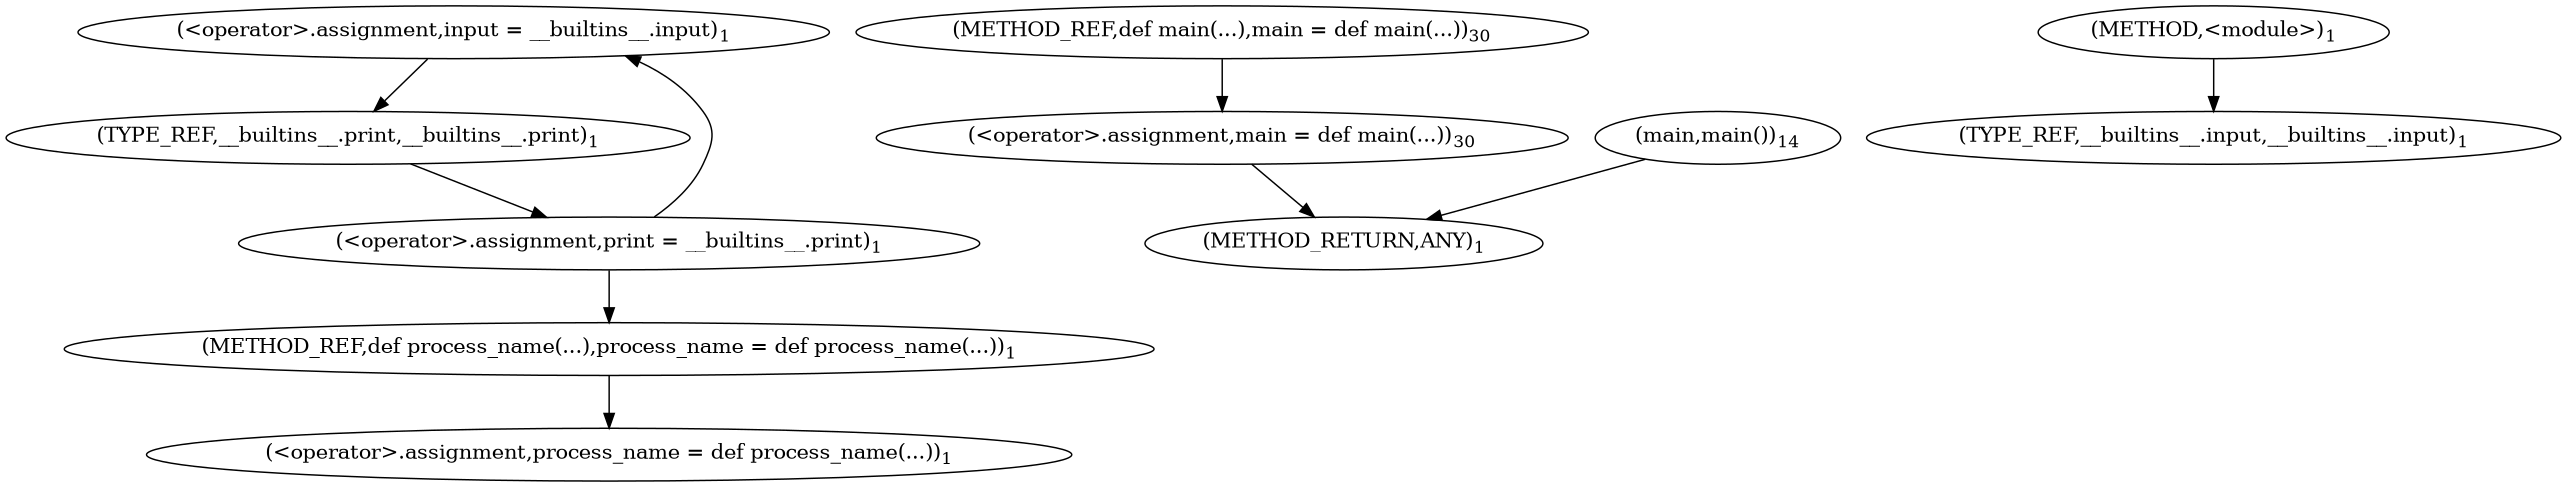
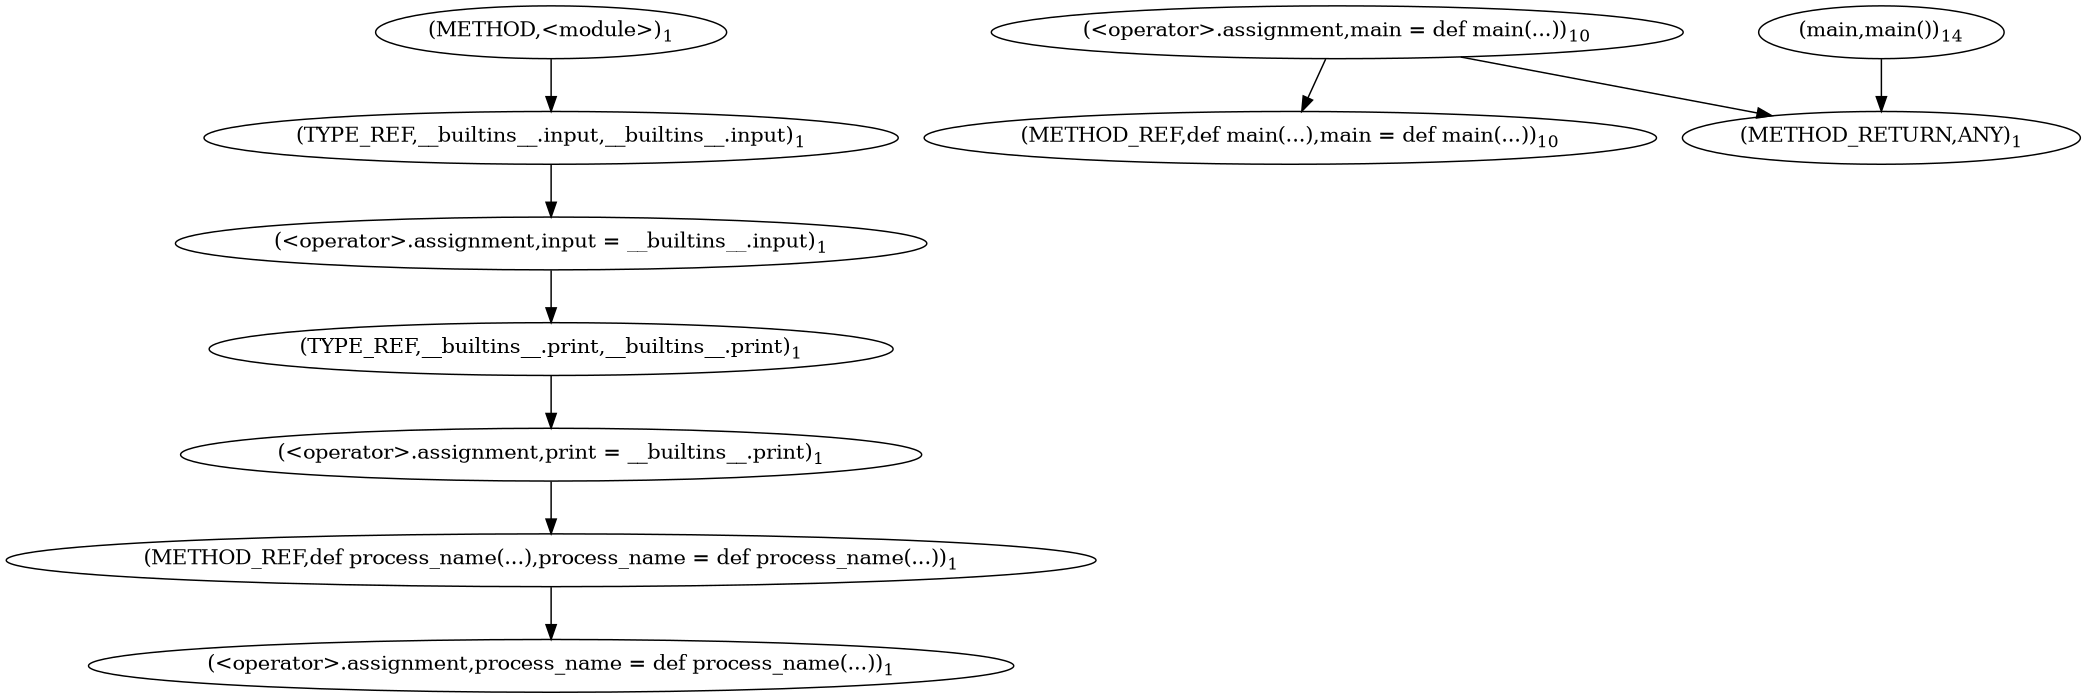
  digraph {
    n1 [label=<(&lt;operator&gt;.assignment,input = __builtins__.input)<SUB>1</SUB>>]
    n2 [label=<(TYPE_REF,__builtins__.print,__builtins__.print)<SUB>1</SUB>>]
    n3 [label=<(&lt;operator&gt;.assignment,print = __builtins__.print)<SUB>1</SUB>>]
    n4 [label=<(METHOD_REF,def process_name(...),process_name = def process_name(...))<SUB>1</SUB>>]
    n5 [label=<(&lt;operator&gt;.assignment,process_name = def process_name(...))<SUB>1</SUB>>]
-   n6 [label=<(METHOD_REF,def main(...),main = def main(...))<SUB>30</SUB>>]
-   n7 [label=<(&lt;operator&gt;.assignment,main = def main(...))<SUB>30</SUB>>]
+   n6 [label=<(METHOD_REF,def main(...),main = def main(...))<SUB>10</SUB>>]
+   n7 [label=<(&lt;operator&gt;.assignment,main = def main(...))<SUB>10</SUB>>]
    n8 [label=<(METHOD_RETURN,ANY)<SUB>1</SUB>>]
    n9 [label=<(main,main())<SUB>14</SUB>>]
    n10 [label=<(TYPE_REF,__builtins__.input,__builtins__.input)<SUB>1</SUB>>]
    n11 [label=<(METHOD,&lt;module&gt;)<SUB>1</SUB>>]
    n1 -> n2
    n2 -> n3
    n3 -> n4
    n4 -> n5
-   n6 -> n7
+   n7 -> n6
    n7 -> n8
    n9 -> n8
-   n3 -> n1
+   n10 -> n1
    n11 -> n10
  }
